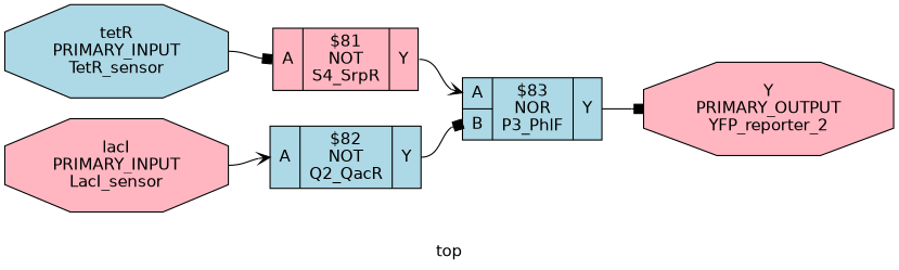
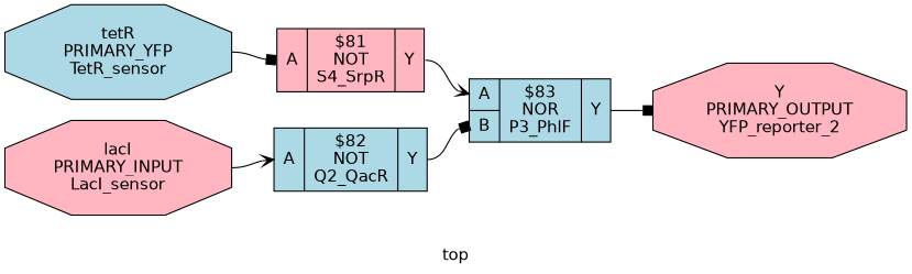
  digraph {
    label=top
    rankdir=LR
    remincross=true
    fontname="DejaVu Sans"
    node [shape=octagon style=filled fillcolor=lightpink fontname="DejaVu Sans"]
    edge [color=black fontcolor=black headport="p6:w" tailport="p3:e" arrowhead=box fontname="DejaVu Sans"]
    n1 [fontcolor=black label="Y\nPRIMARY_OUTPUT\nYFP_reporter_2"]
    n2 [fontcolor=black label="lacI\nPRIMARY_INPUT\nLacI_sensor"]
    n3 [label="{{<p6> A}|$82\nNOT\nQ2_QacR|{<p3> Y}}" shape=record fillcolor=lightblue]
-   n4 [fontcolor=black label="tetR\nPRIMARY_INPUT\nTetR_sensor" fillcolor=lightblue]
+   n4 [fontcolor=black label="tetR\nPRIMARY_YFP\nTetR_sensor" fillcolor=lightblue]
    n5 [label="{{<p6> A}|$81\nNOT\nS4_SrpR|{<p3> Y}}" shape=record]
    n6 [label="{{<p6> A|<p9> B}|$83\nNOR\nP3_PhlF|{<p3> Y}}" shape=record fillcolor=lightblue]
    n2 -> n3 [tailport=e arrowhead=vee]
    n3 -> n6 [headport="p9:w"]
    n4 -> n5 [tailport=e]
    n5 -> n6 [arrowhead=vee]
    n6 -> n1 [headport=w]
  }
